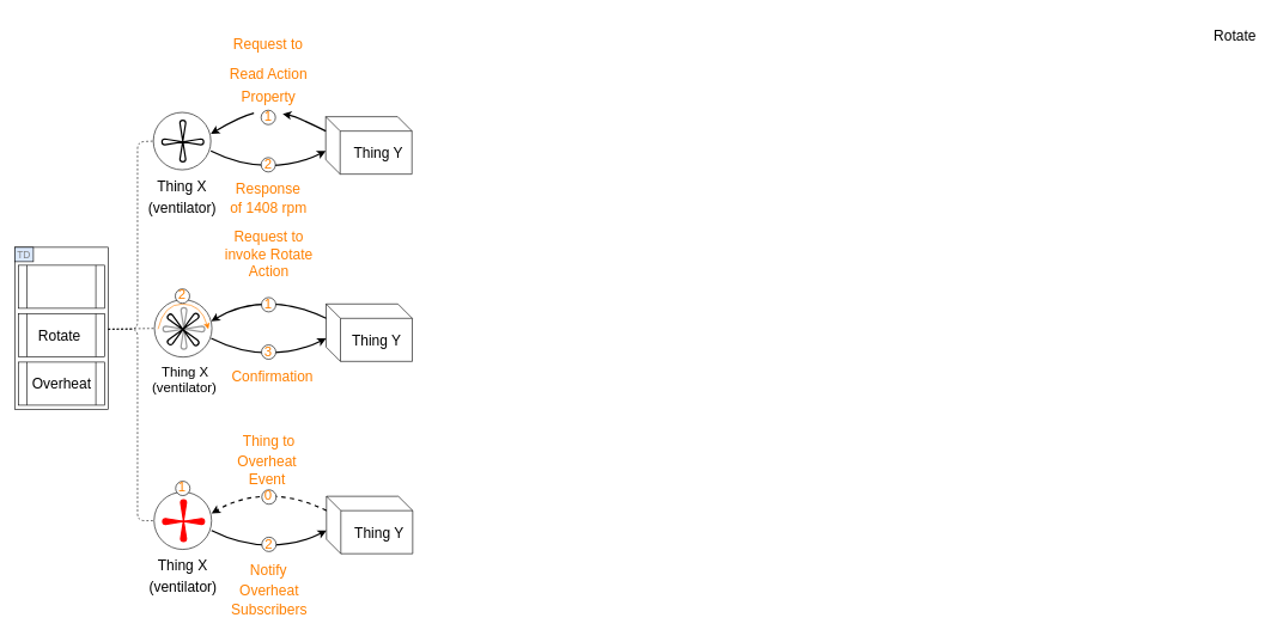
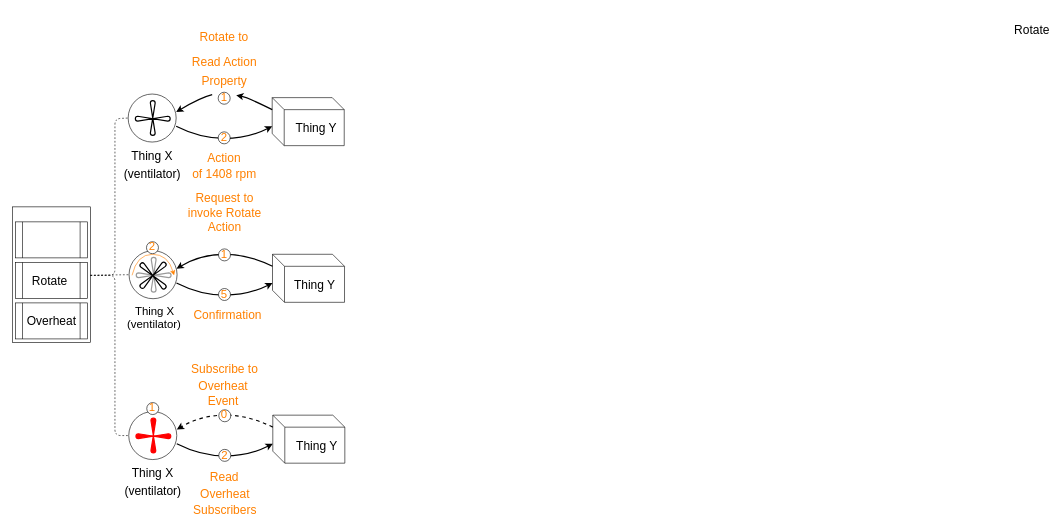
  <mxCell id="0" />
  <mxCell id="1" parent="0" />
  <mxCell id="2" value="" style="shape=cube;whiteSpace=wrap;html=1;boundedLbl=1;backgroundOutline=1;strokeColor=#000000;fillColor=#ffffff;fontSize=20;fontColor=#FF0000;" parent="1" vertex="1"><mxGeometry x="454" y="691" width="120" height="80" as="geometry" /></mxCell>
  <mxCell id="3" value="" style="curved=1;endArrow=classic;html=1;strokeColor=#000000;strokeWidth=2;fontSize=20;fontColor=#FF0000;exitX=0;exitY=0.25;entryX=1;entryY=0.3;dashed=1;" parent="1" source="2" edge="1"><mxGeometry width="50" height="50" relative="1" as="geometry"><mxPoint x="354" y="801" as="sourcePoint" /><mxPoint x="294" y="715" as="targetPoint" /><Array as="points"><mxPoint x="414" y="691" /><mxPoint x="334" y="691" /></Array></mxGeometry></mxCell>
  <mxCell id="4" value="" style="curved=1;endArrow=none;html=1;strokeColor=#000000;strokeWidth=2;fontSize=20;fontColor=#FF0000;exitX=0;exitY=0.5;entryX=1;entryY=0.5;startArrow=classic;startFill=1;endFill=0;" parent="1" edge="1"><mxGeometry width="50" height="50" relative="1" as="geometry"><mxPoint x="454" y="738.759" as="sourcePoint" /><mxPoint x="294" y="738.759" as="targetPoint" /><Array as="points"><mxPoint x="414" y="759" /><mxPoint x="334" y="759" /></Array></mxGeometry></mxCell>
- <mxCell id="5" value="Thing to" style="text;html=1;strokeColor=none;fillColor=none;align=center;verticalAlign=middle;whiteSpace=wrap;rounded=0;fontSize=20;fontColor=#FF8000;" parent="1" vertex="1"><mxGeometry x="304" y="574" width="140" height="80" as="geometry" /></mxCell>
- <mxCell id="6" value="Notify" style="text;html=1;strokeColor=none;fillColor=none;align=center;verticalAlign=middle;whiteSpace=wrap;rounded=0;fontSize=20;fontColor=#FF8000;" parent="1" vertex="1"><mxGeometry x="303.5" y="763" width="139" height="60" as="geometry" /></mxCell>
+ <mxCell id="5" value="Subscribe to" style="text;html=1;strokeColor=none;fillColor=none;align=center;verticalAlign=middle;whiteSpace=wrap;rounded=0;fontSize=20;fontColor=#FF8000;" parent="1" vertex="1"><mxGeometry x="304" y="574" width="140" height="80" as="geometry" /></mxCell>
+ <mxCell id="6" value="Read" style="text;html=1;strokeColor=none;fillColor=none;align=center;verticalAlign=middle;whiteSpace=wrap;rounded=0;fontSize=20;fontColor=#FF8000;" parent="1" vertex="1"><mxGeometry x="303.5" y="763" width="139" height="60" as="geometry" /></mxCell>
  <mxCell id="7" value="" style="ellipse;whiteSpace=wrap;html=1;aspect=fixed;strokeColor=#000000;fillColor=#ffffff;fontSize=19;fontColor=#FF8000;" parent="1" vertex="1"><mxGeometry x="364" y="682" width="20" height="20" as="geometry" /></mxCell>
  <mxCell id="8" value="" style="ellipse;whiteSpace=wrap;html=1;aspect=fixed;strokeColor=#000000;fillColor=#ffffff;fontSize=19;fontColor=#FF8000;" parent="1" vertex="1"><mxGeometry x="364" y="748" width="20" height="20" as="geometry" /></mxCell>
  <mxCell id="9" value="" style="group;strokeWidth=1;" parent="1" vertex="1" connectable="0"><mxGeometry x="214" y="685" width="80" height="80" as="geometry" /></mxCell>
  <mxCell id="10" value="" style="ellipse;whiteSpace=wrap;html=1;aspect=fixed;strokeColor=#000000;fillColor=none;fontSize=20;fontColor=#FF0000;" parent="9" vertex="1"><mxGeometry width="80" height="80" as="geometry" /></mxCell>
  <mxCell id="11" value="" style="verticalLabelPosition=bottom;outlineConnect=0;align=center;dashed=0;html=1;verticalAlign=top;shape=mxgraph.pid.misc.fan_2;strokeColor=#FF0000;fillColor=#FF0000;fontSize=20;fontColor=#FF0000;strokeWidth=2;" parent="9" vertex="1"><mxGeometry x="12" y="37" width="58" height="8" as="geometry" /></mxCell>
  <mxCell id="12" value="" style="verticalLabelPosition=bottom;outlineConnect=0;align=center;dashed=0;html=1;verticalAlign=top;shape=mxgraph.pid.misc.fan_2;strokeColor=#FF0000;fillColor=#FF0000;fontSize=20;fontColor=#FF0000;strokeWidth=2;rotation=-90;" parent="9" vertex="1"><mxGeometry x="12" y="36" width="58" height="8" as="geometry" /></mxCell>
  <mxCell id="13" value="Thing X&lt;br&gt;" style="text;html=1;strokeColor=none;fillColor=none;align=center;verticalAlign=middle;whiteSpace=wrap;rounded=0;fontSize=20;fontColor=#000000;" parent="1" vertex="1"><mxGeometry x="209" y="771" width="90" height="31" as="geometry" /></mxCell>
  <mxCell id="14" value="" style="ellipse;whiteSpace=wrap;html=1;aspect=fixed;strokeColor=#000000;fillColor=#ffffff;fontSize=19;fontColor=#FF8000;" parent="1" vertex="1"><mxGeometry x="244" y="670" width="20" height="20" as="geometry" /></mxCell>
  <mxCell id="15" value="(ventilator)" style="text;html=1;fontSize=20;align=center;" parent="1" vertex="1"><mxGeometry x="204.5" y="799" width="99" height="36" as="geometry" /></mxCell>
  <mxCell id="16" value="0" style="text;html=1;strokeColor=none;fillColor=none;align=center;verticalAlign=middle;whiteSpace=wrap;rounded=0;fontSize=19;fontColor=#FF8000;" parent="1" vertex="1"><mxGeometry x="353" y="681" width="40" height="20" as="geometry" /></mxCell>
  <mxCell id="17" value="1" style="text;html=1;strokeColor=none;fillColor=none;align=center;verticalAlign=middle;whiteSpace=wrap;rounded=0;fontSize=19;fontColor=#FF8000;" parent="1" vertex="1"><mxGeometry x="233" y="669" width="40" height="20" as="geometry" /></mxCell>
  <mxCell id="18" value="2" style="text;html=1;strokeColor=none;fillColor=none;align=center;verticalAlign=middle;whiteSpace=wrap;rounded=0;fontSize=19;fontColor=#FF8000;" parent="1" vertex="1"><mxGeometry x="354" y="747.5" width="40" height="20" as="geometry" /></mxCell>
  <mxCell id="19" value="Thing Y" style="text;html=1;fontSize=20;fontColor=#000000;align=center;verticalAlign=middle;" parent="1" vertex="1"><mxGeometry x="488" y="726" width="78" height="30" as="geometry" /></mxCell>
  <mxCell id="20" value="Overheat" style="text;html=1;fontSize=20;fontColor=#FF8000;align=center;verticalAlign=middle;" parent="1" vertex="1"><mxGeometry x="326" y="805" width="96" height="33" as="geometry" /></mxCell>
  <mxCell id="21" value="Subscribers" style="text;html=1;fontSize=20;fontColor=#FF8000;align=center;verticalAlign=middle;" parent="1" vertex="1"><mxGeometry x="314" y="831" width="120" height="33" as="geometry" /></mxCell>
  <mxCell id="22" value="Overheat" style="text;html=1;fontSize=20;fontColor=#FF8000;align=center;verticalAlign=middle;" parent="1" vertex="1"><mxGeometry x="323" y="625" width="96" height="33" as="geometry" /></mxCell>
  <mxCell id="23" value="Event" style="text;html=1;fontSize=20;fontColor=#FF8000;align=center;verticalAlign=middle;" parent="1" vertex="1"><mxGeometry x="338" y="649" width="66" height="33" as="geometry" /></mxCell>
  <mxCell id="24" value="" style="shape=cube;whiteSpace=wrap;html=1;boundedLbl=1;backgroundOutline=1;strokeColor=#000000;fillColor=#ffffff;fontSize=20;fontColor=#FF0000;" vertex="1" parent="1"><mxGeometry x="453.5" y="423" width="120" height="80" as="geometry" /></mxCell>
  <mxCell id="25" value="" style="curved=1;endArrow=classic;html=1;strokeColor=#000000;strokeWidth=2;fontSize=20;fontColor=#FF0000;exitX=0;exitY=0.25;entryX=1;entryY=0.3;" edge="1" parent="1" source="24"><mxGeometry width="50" height="50" relative="1" as="geometry"><mxPoint x="353.5" y="533" as="sourcePoint" /><mxPoint x="293.5" y="447" as="targetPoint" /><Array as="points"><mxPoint x="413.5" y="423" /><mxPoint x="333.5" y="423" /></Array></mxGeometry></mxCell>
  <mxCell id="26" value="" style="curved=1;endArrow=none;html=1;strokeColor=#000000;strokeWidth=2;fontSize=20;fontColor=#FF0000;exitX=0;exitY=0.5;entryX=1;entryY=0.5;startArrow=classic;startFill=1;endFill=0;" edge="1" parent="1"><mxGeometry width="50" height="50" relative="1" as="geometry"><mxPoint x="453.5" y="470.759" as="sourcePoint" /><mxPoint x="293.5" y="470.759" as="targetPoint" /><Array as="points"><mxPoint x="413.5" y="491" /><mxPoint x="333.5" y="491" /></Array></mxGeometry></mxCell>
  <mxCell id="27" value="Request to invoke Rotate Action" style="text;html=1;strokeColor=none;fillColor=none;align=center;verticalAlign=middle;whiteSpace=wrap;rounded=0;fontSize=20;fontColor=#FF8000;" vertex="1" parent="1"><mxGeometry x="303.5" y="313" width="140" height="80" as="geometry" /></mxCell>
  <mxCell id="28" value="Confirmation" style="text;html=1;strokeColor=none;fillColor=none;align=center;verticalAlign=middle;whiteSpace=wrap;rounded=0;fontSize=20;fontColor=#FF8000;" vertex="1" parent="1"><mxGeometry x="303.5" y="493" width="150" height="60" as="geometry" /></mxCell>
  <mxCell id="29" value="" style="ellipse;whiteSpace=wrap;html=1;aspect=fixed;strokeColor=#000000;fillColor=#ffffff;fontSize=19;fontColor=#FF8000;" vertex="1" parent="1"><mxGeometry x="363.5" y="414" width="20" height="20" as="geometry" /></mxCell>
  <mxCell id="30" value="" style="ellipse;whiteSpace=wrap;html=1;aspect=fixed;strokeColor=#000000;fillColor=#ffffff;fontSize=19;fontColor=#FF8000;" vertex="1" parent="1"><mxGeometry x="363.5" y="480" width="20" height="20" as="geometry" /></mxCell>
  <mxCell id="31" value="" style="group;strokeWidth=1;" vertex="1" connectable="0" parent="1"><mxGeometry x="214.5" y="417" width="80" height="80" as="geometry" /></mxCell>
  <mxCell id="32" value="" style="ellipse;whiteSpace=wrap;html=1;aspect=fixed;strokeColor=#000000;fillColor=none;fontSize=20;fontColor=#FF0000;" vertex="1" parent="31"><mxGeometry width="80" height="80" as="geometry" /></mxCell>
  <mxCell id="33" value="" style="verticalLabelPosition=bottom;outlineConnect=0;align=center;dashed=0;html=1;verticalAlign=top;shape=mxgraph.pid.misc.fan_2;strokeColor=#000000;fillColor=#ffffff;fontSize=20;fontColor=#FF0000;strokeWidth=2;opacity=40;" vertex="1" parent="31"><mxGeometry x="12" y="37" width="58" height="8" as="geometry" /></mxCell>
  <mxCell id="34" value="" style="verticalLabelPosition=bottom;outlineConnect=0;align=center;dashed=0;html=1;verticalAlign=top;shape=mxgraph.pid.misc.fan_2;strokeColor=#000000;fillColor=#ffffff;fontSize=20;fontColor=#FF0000;strokeWidth=2;rotation=-90;opacity=40;" vertex="1" parent="31"><mxGeometry x="12" y="36" width="58" height="8" as="geometry" /></mxCell>
  <mxCell id="35" value="" style="curved=1;endArrow=classic;html=1;strokeColor=#FF8000;strokeWidth=1;fontSize=20;fontColor=#000000;fillColor=#ffe6cc;" edge="1" parent="31"><mxGeometry width="50" height="50" relative="1" as="geometry"><mxPoint x="5" y="41" as="sourcePoint" /><mxPoint x="75" y="41" as="targetPoint" /><Array as="points"><mxPoint x="13" y="6" /><mxPoint x="65" y="6" /></Array></mxGeometry></mxCell>
  <mxCell id="36" value="" style="verticalLabelPosition=bottom;outlineConnect=0;align=center;dashed=0;html=1;verticalAlign=top;shape=mxgraph.pid.misc.fan_2;strokeColor=#000000;fillColor=#ffffff;fontSize=20;fontColor=#FF0000;strokeWidth=2;rotation=45;" vertex="1" parent="1"><mxGeometry x="225.5" y="455" width="58" height="8" as="geometry" /></mxCell>
  <mxCell id="37" value="" style="verticalLabelPosition=bottom;outlineConnect=0;align=center;dashed=0;html=1;verticalAlign=top;shape=mxgraph.pid.misc.fan_2;strokeColor=#000000;fillColor=#ffffff;fontSize=20;fontColor=#FF0000;strokeWidth=2;rotation=-45;" vertex="1" parent="1"><mxGeometry x="225.5" y="454" width="58" height="8" as="geometry" /></mxCell>
  <mxCell id="38" value="" style="ellipse;whiteSpace=wrap;html=1;aspect=fixed;strokeColor=#000000;fillColor=#ffffff;fontSize=19;fontColor=#FF8000;" vertex="1" parent="1"><mxGeometry x="243.5" y="402" width="20" height="20" as="geometry" /></mxCell>
  <mxCell id="39" value="Rotate" style="text;html=1;strokeColor=none;fillColor=none;align=center;verticalAlign=middle;whiteSpace=wrap;rounded=0;fontSize=20;" vertex="1" parent="1"><mxGeometry x="1699" y="38" width="40" height="20" as="geometry" /></mxCell>
  <mxCell id="40" value="Thing Y" style="text;html=1;strokeColor=none;fillColor=none;align=center;verticalAlign=middle;whiteSpace=wrap;rounded=0;fontSize=20;" vertex="1" parent="1"><mxGeometry x="487.5" y="463" width="72" height="20" as="geometry" /></mxCell>
- <mxCell id="41" value="3" style="text;html=1;strokeColor=none;fillColor=none;align=center;verticalAlign=middle;whiteSpace=wrap;rounded=0;fontSize=19;fontColor=#FF8000;" vertex="1" parent="1"><mxGeometry x="352.5" y="480" width="40" height="20" as="geometry" /></mxCell>
+ <mxCell id="41" value="5" style="text;html=1;strokeColor=none;fillColor=none;align=center;verticalAlign=middle;whiteSpace=wrap;rounded=0;fontSize=19;fontColor=#FF8000;" vertex="1" parent="1"><mxGeometry x="352.5" y="480" width="40" height="20" as="geometry" /></mxCell>
  <mxCell id="42" value="1" style="text;html=1;strokeColor=none;fillColor=none;align=center;verticalAlign=middle;whiteSpace=wrap;rounded=0;fontSize=19;fontColor=#FF8000;" vertex="1" parent="1"><mxGeometry x="352.5" y="414" width="40" height="20" as="geometry" /></mxCell>
  <mxCell id="43" value="2" style="text;html=1;strokeColor=none;fillColor=none;align=center;verticalAlign=middle;whiteSpace=wrap;rounded=0;fontSize=19;fontColor=#FF8000;" vertex="1" parent="1"><mxGeometry x="232.5" y="401" width="40" height="20" as="geometry" /></mxCell>
  <mxCell id="44" value="Thing X&lt;br&gt;" style="text;html=1;fontSize=19;fontColor=#000000;align=center;" vertex="1" parent="1"><mxGeometry x="199.5" y="500" width="114" height="30" as="geometry" /></mxCell>
  <mxCell id="45" value="(ventilator)" style="text;html=1;fontSize=19;fontColor=#000000;align=center;" vertex="1" parent="1"><mxGeometry x="203.5" y="523" width="105" height="30" as="geometry" /></mxCell>
  <mxCell id="46" value="" style="shape=cube;whiteSpace=wrap;html=1;boundedLbl=1;backgroundOutline=1;strokeColor=#000000;fillColor=#ffffff;fontSize=20;fontColor=#FF0000;" vertex="1" parent="1"><mxGeometry x="453" y="162" width="120" height="80" as="geometry" /></mxCell>
  <mxCell id="47" value="" style="curved=1;endArrow=classic;html=1;strokeColor=#000000;strokeWidth=2;fontSize=20;fontColor=#FF0000;exitX=0;exitY=0.25;entryX=1;entryY=0.3;" edge="1" parent="1" source="59"><mxGeometry width="50" height="50" relative="1" as="geometry"><mxPoint x="353" y="272" as="sourcePoint" /><mxPoint x="293" y="186" as="targetPoint" /><Array as="points"><mxPoint x="333" y="162" /></Array></mxGeometry></mxCell>
  <mxCell id="48" value="" style="curved=1;endArrow=none;html=1;strokeColor=#000000;strokeWidth=2;fontSize=20;fontColor=#FF0000;exitX=0;exitY=0.5;entryX=1;entryY=0.5;startArrow=classic;startFill=1;endFill=0;" edge="1" parent="1"><mxGeometry width="50" height="50" relative="1" as="geometry"><mxPoint x="453" y="209.759" as="sourcePoint" /><mxPoint x="293" y="209.759" as="targetPoint" /><Array as="points"><mxPoint x="413" y="230" /><mxPoint x="333" y="230" /></Array></mxGeometry></mxCell>
- <mxCell id="49" value="Request to" style="text;html=1;strokeColor=none;fillColor=none;align=center;verticalAlign=middle;whiteSpace=wrap;rounded=0;fontSize=20;fontColor=#FF8000;" vertex="1" parent="1"><mxGeometry x="302.5" y="20" width="140" height="80" as="geometry" /></mxCell>
- <mxCell id="50" value="Response" style="text;html=1;strokeColor=none;fillColor=none;align=center;verticalAlign=middle;whiteSpace=wrap;rounded=0;fontSize=20;fontColor=#FF8000;" vertex="1" parent="1"><mxGeometry x="303" y="232" width="140" height="60" as="geometry" /></mxCell>
+ <mxCell id="49" value="Rotate to" style="text;html=1;strokeColor=none;fillColor=none;align=center;verticalAlign=middle;whiteSpace=wrap;rounded=0;fontSize=20;fontColor=#FF8000;" vertex="1" parent="1"><mxGeometry x="302.5" y="20" width="140" height="80" as="geometry" /></mxCell>
+ <mxCell id="50" value="Action" style="text;html=1;strokeColor=none;fillColor=none;align=center;verticalAlign=middle;whiteSpace=wrap;rounded=0;fontSize=20;fontColor=#FF8000;" vertex="1" parent="1"><mxGeometry x="303" y="232" width="140" height="60" as="geometry" /></mxCell>
  <mxCell id="51" value="" style="ellipse;whiteSpace=wrap;html=1;aspect=fixed;strokeColor=#000000;fillColor=#ffffff;fontSize=19;fontColor=#FF8000;" vertex="1" parent="1"><mxGeometry x="363" y="153" width="20" height="20" as="geometry" /></mxCell>
  <mxCell id="52" value="" style="ellipse;whiteSpace=wrap;html=1;aspect=fixed;strokeColor=#000000;fillColor=#ffffff;fontSize=19;fontColor=#FF8000;" vertex="1" parent="1"><mxGeometry x="363" y="219" width="20" height="20" as="geometry" /></mxCell>
  <mxCell id="53" value="" style="group;strokeWidth=1;" vertex="1" connectable="0" parent="1"><mxGeometry x="213" y="156" width="80" height="80" as="geometry" /></mxCell>
  <mxCell id="54" value="" style="ellipse;whiteSpace=wrap;html=1;aspect=fixed;strokeColor=#000000;fillColor=none;fontSize=20;fontColor=#FF0000;" vertex="1" parent="53"><mxGeometry width="80" height="80" as="geometry" /></mxCell>
  <mxCell id="55" value="" style="verticalLabelPosition=bottom;outlineConnect=0;align=center;dashed=0;html=1;verticalAlign=top;shape=mxgraph.pid.misc.fan_2;strokeColor=#000000;fillColor=#ffffff;fontSize=20;fontColor=#FF0000;strokeWidth=2;" vertex="1" parent="53"><mxGeometry x="12" y="37" width="58" height="8" as="geometry" /></mxCell>
  <mxCell id="56" value="" style="verticalLabelPosition=bottom;outlineConnect=0;align=center;dashed=0;html=1;verticalAlign=top;shape=mxgraph.pid.misc.fan_2;strokeColor=#000000;fillColor=#ffffff;fontSize=20;fontColor=#FF0000;strokeWidth=2;rotation=-90;" vertex="1" parent="53"><mxGeometry x="12" y="36" width="58" height="8" as="geometry" /></mxCell>
  <mxCell id="57" value="Thing X&lt;br&gt;" style="text;html=1;strokeColor=none;fillColor=none;align=center;verticalAlign=middle;whiteSpace=wrap;rounded=0;fontSize=20;fontColor=#000000;" vertex="1" parent="1"><mxGeometry x="208" y="242" width="90" height="31" as="geometry" /></mxCell>
  <mxCell id="58" value="(ventilator)" style="text;html=1;fontSize=20;align=center;" vertex="1" parent="1"><mxGeometry x="203.5" y="270" width="99" height="36" as="geometry" /></mxCell>
  <mxCell id="59" value="1" style="text;html=1;strokeColor=none;fillColor=none;align=center;verticalAlign=middle;whiteSpace=wrap;rounded=0;fontSize=19;fontColor=#FF8000;" vertex="1" parent="1"><mxGeometry x="353" y="152" width="40" height="20" as="geometry" /></mxCell>
  <mxCell id="60" value="" style="curved=1;endArrow=classic;html=1;strokeColor=#000000;strokeWidth=2;fontSize=20;fontColor=#FF0000;exitX=0;exitY=0.25;entryX=1;entryY=0.3;" edge="1" parent="1" source="46" target="59"><mxGeometry width="50" height="50" relative="1" as="geometry"><mxPoint x="452.824" y="181.882" as="sourcePoint" /><mxPoint x="293" y="186" as="targetPoint" /><Array as="points"><mxPoint x="413" y="162" /></Array></mxGeometry></mxCell>
  <mxCell id="61" value="2" style="text;html=1;strokeColor=none;fillColor=none;align=center;verticalAlign=middle;whiteSpace=wrap;rounded=0;fontSize=19;fontColor=#FF8000;" vertex="1" parent="1"><mxGeometry x="353" y="218.5" width="40" height="20" as="geometry" /></mxCell>
  <mxCell id="62" value="of 1408 rpm" style="text;html=1;fontSize=20;fontColor=#FF8000;align=center;verticalAlign=middle;" vertex="1" parent="1"><mxGeometry x="328" y="273" width="90" height="30" as="geometry" /></mxCell>
  <mxCell id="63" value="Read Action" style="text;html=1;fontSize=20;fontColor=#FF8000;align=center;verticalAlign=middle;" vertex="1" parent="1"><mxGeometry x="297.5" y="82" width="150" height="40" as="geometry" /></mxCell>
  <mxCell id="64" value="Property" style="text;html=1;fontSize=20;fontColor=#FF8000;align=center;verticalAlign=middle;" vertex="1" parent="1"><mxGeometry x="322.5" y="113" width="100" height="40" as="geometry" /></mxCell>
  <mxCell id="65" value="Thing Y" style="text;html=1;fontSize=20;fontColor=#000000;align=center;verticalAlign=middle;" vertex="1" parent="1"><mxGeometry x="487" y="197" width="78" height="30" as="geometry" /></mxCell>
  <mxCell id="66" value="" style="group" vertex="1" connectable="0" parent="1"><mxGeometry x="20" y="344" width="130" height="226" as="geometry" /></mxCell>
  <mxCell id="67" value="" style="rounded=0;whiteSpace=wrap;html=1;shadow=0;strokeColor=#000000;strokeWidth=1;fillColor=none;fontSize=14;fontColor=#000000;align=center;" parent="66" vertex="1"><mxGeometry width="130" height="226" as="geometry" /></mxCell>
  <mxCell id="68" value="" style="shape=process;whiteSpace=wrap;html=1;backgroundOutline=1;strokeColor=#000000;fillColor=#ffffff;fontSize=20;fontColor=#FF0000;" parent="66" vertex="1"><mxGeometry x="5" y="25" width="120" height="60" as="geometry" /></mxCell>
- <mxCell id="69" value="TD" style="text;html=1;strokeColor=#000000;fillColor=#dae8fc;align=center;verticalAlign=middle;whiteSpace=wrap;rounded=0;shadow=0;fontSize=14;fontColor=#808080;" parent="66" vertex="1"><mxGeometry width="26" height="20" as="geometry" /></mxCell>
  <mxCell id="70" value="" style="shape=process;whiteSpace=wrap;html=1;backgroundOutline=1;strokeColor=#000000;fillColor=#ffffff;fontSize=20;fontColor=#FF0000;" parent="66" vertex="1"><mxGeometry x="5" y="92.5" width="120" height="60" as="geometry" /></mxCell>
  <mxCell id="71" value="" style="shape=process;whiteSpace=wrap;html=1;backgroundOutline=1;strokeColor=#000000;fillColor=#ffffff;fontSize=20;fontColor=#FF0000;" parent="66" vertex="1"><mxGeometry x="5" y="160" width="120" height="60" as="geometry" /></mxCell>
  <mxCell id="72" value="Rotate" style="text;html=1;fontSize=20;fontColor=#000000;align=center;verticalAlign=middle;" parent="66" vertex="1"><mxGeometry x="26" y="106" width="72" height="33" as="geometry" /></mxCell>
  <mxCell id="73" value="Overheat" style="text;html=1;fontSize=20;fontColor=#000000;align=center;verticalAlign=middle;" parent="66" vertex="1"><mxGeometry x="17" y="173.5" width="96" height="33" as="geometry" /></mxCell>
  <mxCell id="74" value="" style="endArrow=none;dashed=1;html=1;entryX=0;entryY=0.5;entryDx=0;entryDy=0;exitX=0.999;exitY=0.506;exitDx=0;exitDy=0;exitPerimeter=0;" edge="1" parent="1" source="67" target="54"><mxGeometry width="50" height="50" relative="1" as="geometry"><mxPoint x="116" y="223" as="sourcePoint" /><mxPoint x="166" y="173" as="targetPoint" /><Array as="points"><mxPoint x="191" y="458" /><mxPoint x="191" y="437" /><mxPoint x="191" y="197" /></Array></mxGeometry></mxCell>
  <mxCell id="75" value="" style="endArrow=none;dashed=1;html=1;entryX=0;entryY=0.5;entryDx=0;entryDy=0;exitX=1;exitY=0.505;exitDx=0;exitDy=0;exitPerimeter=0;" edge="1" parent="1" source="67" target="10"><mxGeometry width="50" height="50" relative="1" as="geometry"><mxPoint x="155" y="628" as="sourcePoint" /><mxPoint x="205" y="578" as="targetPoint" /><Array as="points"><mxPoint x="191" y="458" /><mxPoint x="191" y="725" /></Array></mxGeometry></mxCell>
  <mxCell id="76" value="" style="endArrow=none;dashed=1;html=1;entryX=0;entryY=0.5;entryDx=0;entryDy=0;exitX=1.002;exitY=0.504;exitDx=0;exitDy=0;exitPerimeter=0;" edge="1" parent="1" source="67" target="32"><mxGeometry width="50" height="50" relative="1" as="geometry"><mxPoint x="149" y="458" as="sourcePoint" /><mxPoint x="220" y="440" as="targetPoint" /></mxGeometry></mxCell>
